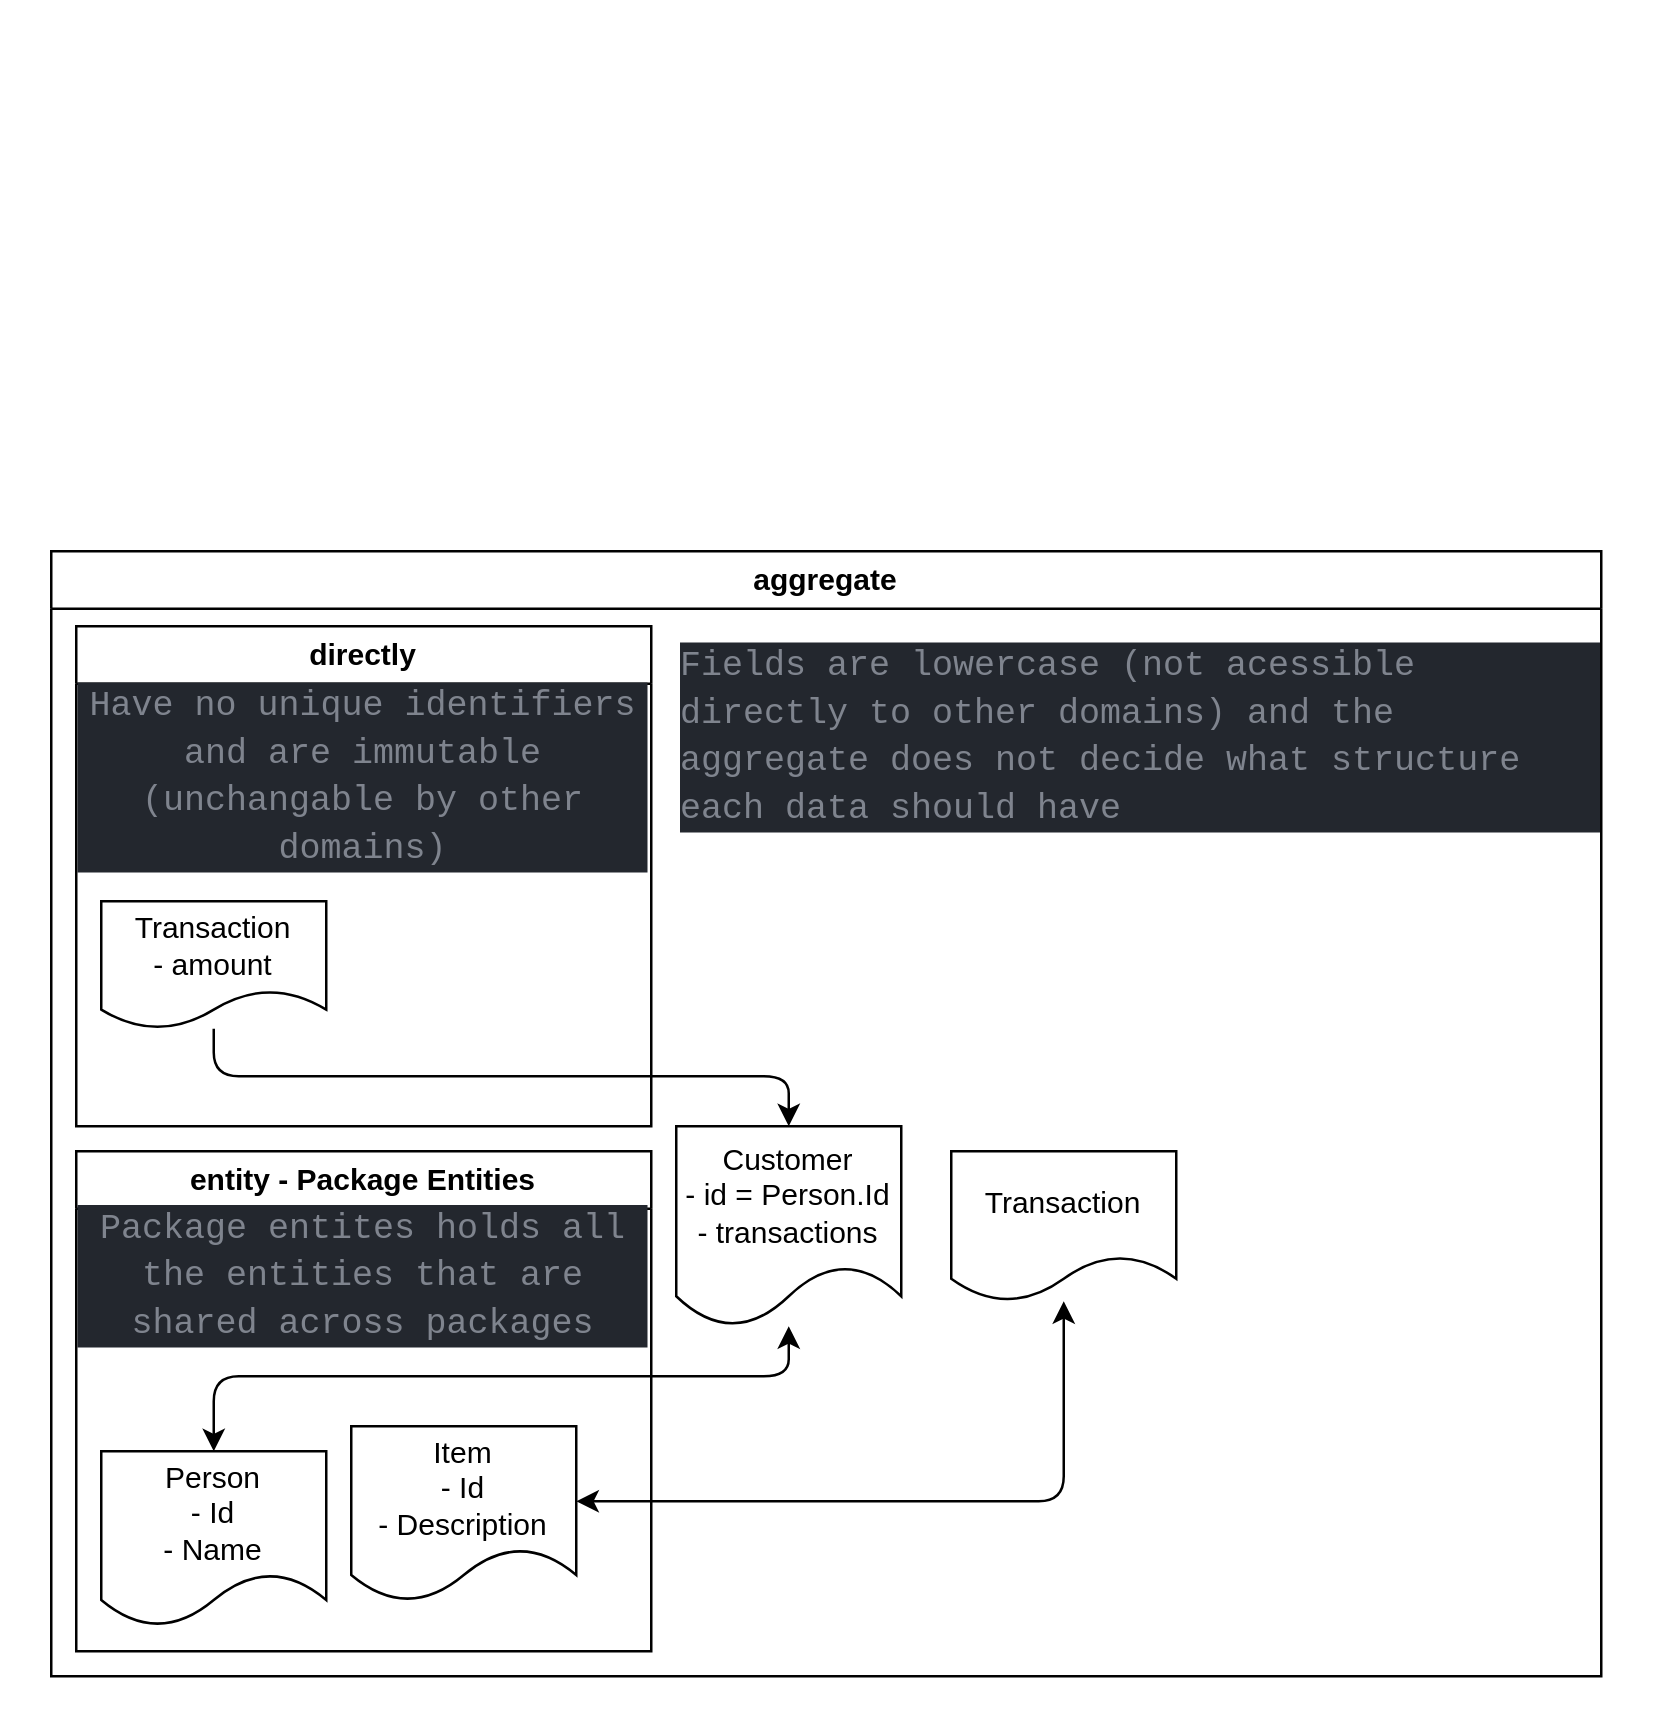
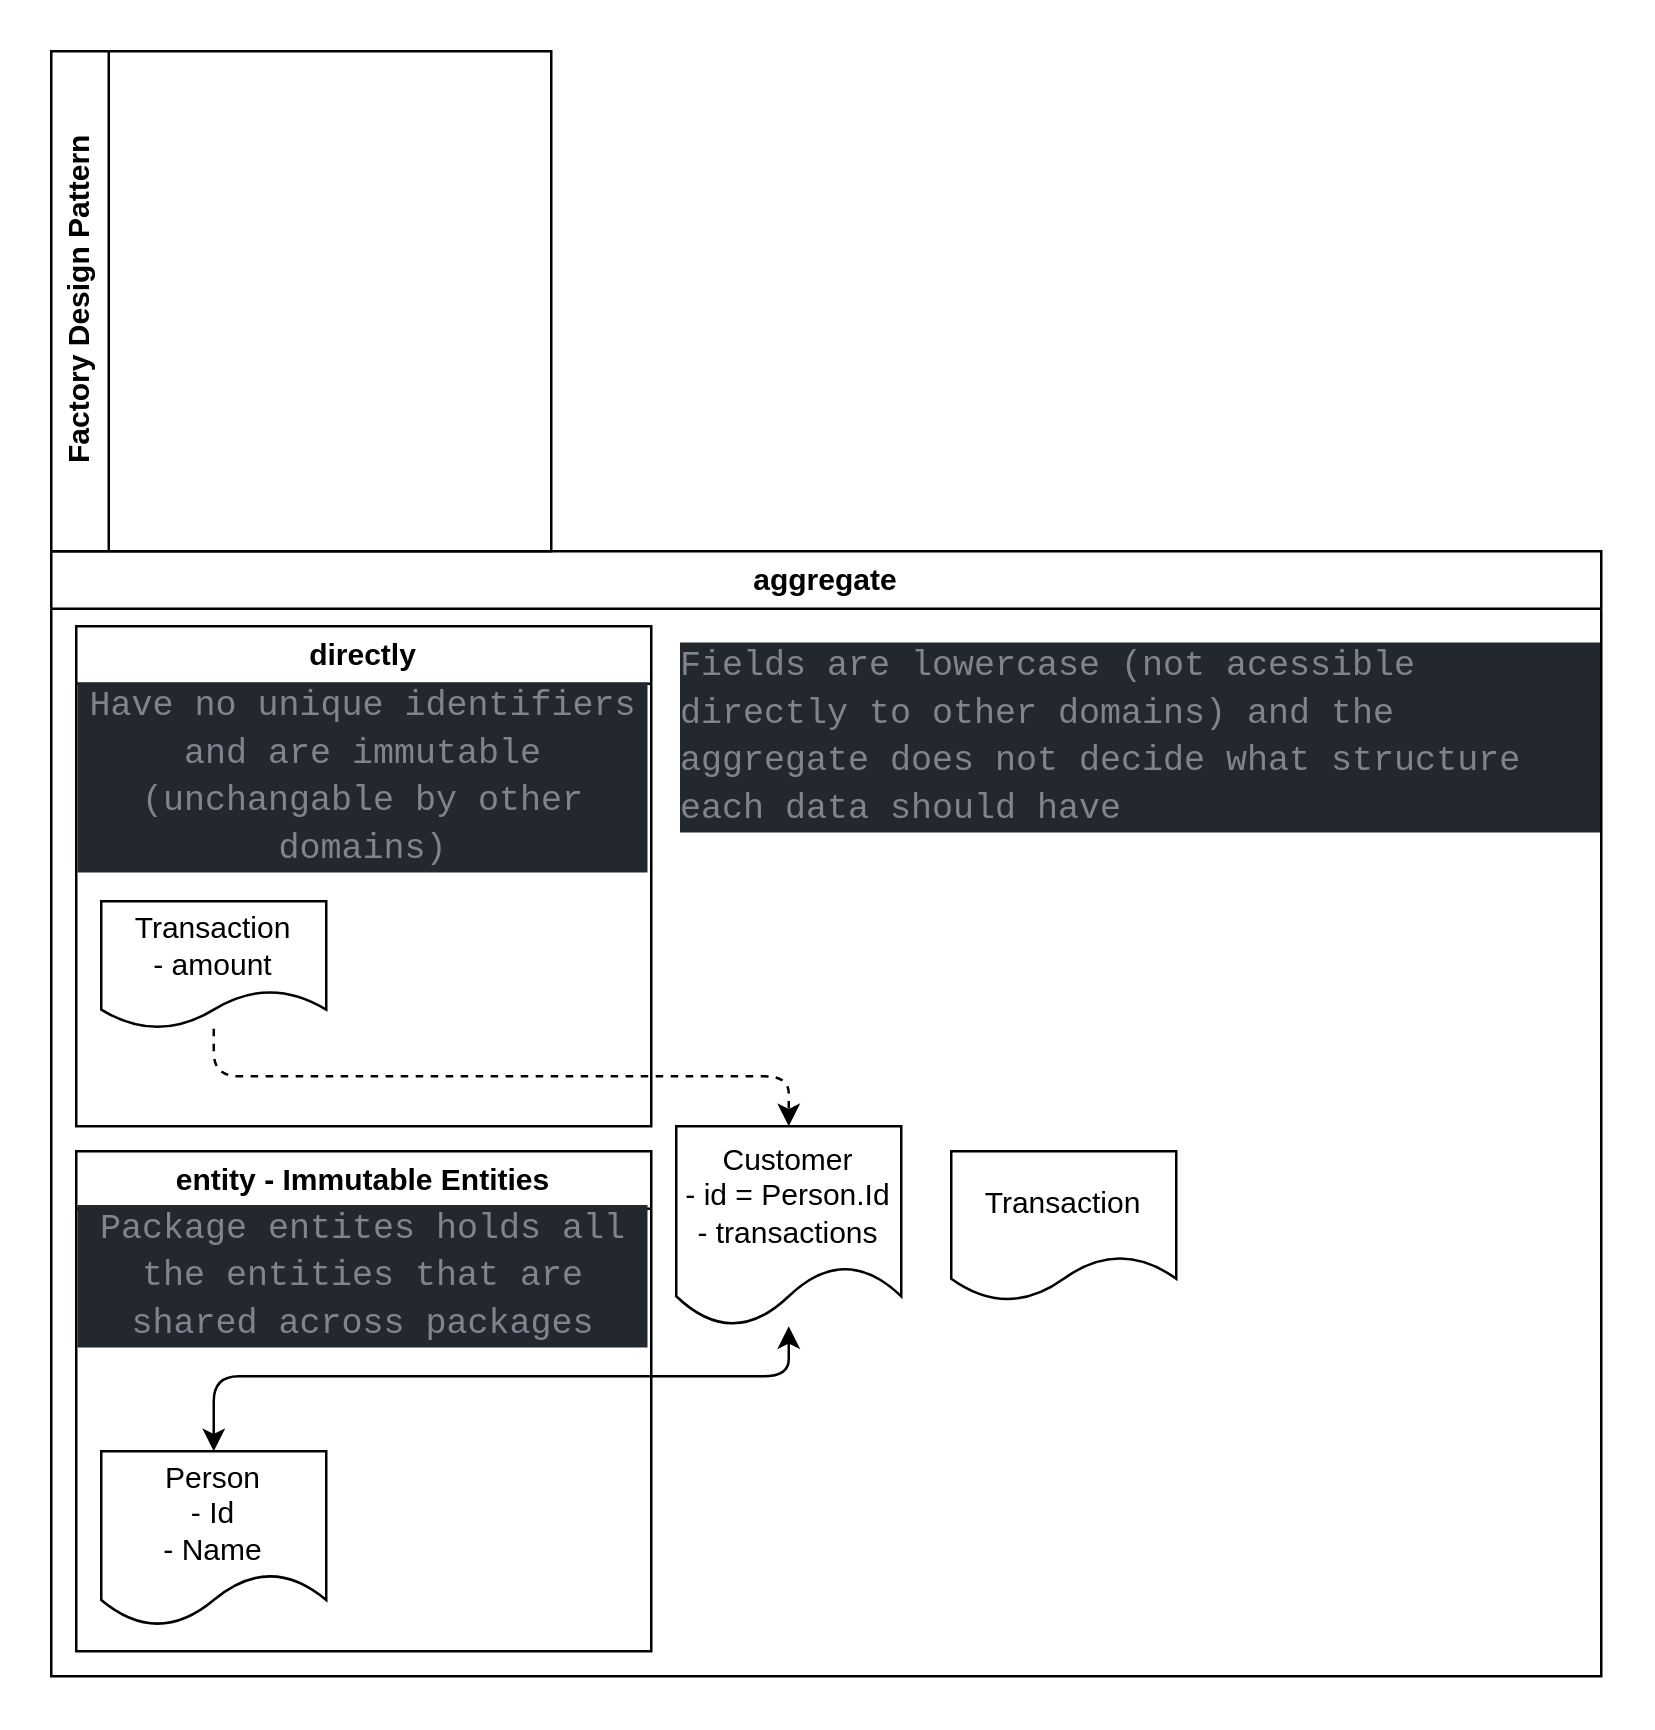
  <mxCell id="0" />
  <mxCell id="1" parent="0" />
- <mxCell id="2" value="entity - Package Entities" style="swimlane;whiteSpace=wrap;html=1;" vertex="1" parent="1"><mxGeometry x="30" y="460" width="230" height="200" as="geometry" /></mxCell>
+ <mxCell id="2" value="entity - Immutable Entities" style="swimlane;whiteSpace=wrap;html=1;" vertex="1" parent="1"><mxGeometry x="30" y="460" width="230" height="200" as="geometry" /></mxCell>
  <mxCell id="3" value="&lt;div style=&quot;color: rgb(171, 178, 191); background-color: rgb(35, 39, 46); font-family: Consolas, &amp;quot;Courier New&amp;quot;, monospace; font-size: 14px; line-height: 19px;&quot;&gt;&lt;span style=&quot;color: #7f848e;&quot;&gt;Package entites holds all the entities that are shared across packages&lt;/span&gt;&lt;/div&gt;" style="text;html=1;strokeColor=none;fillColor=none;align=center;verticalAlign=middle;whiteSpace=wrap;rounded=0;" vertex="1" parent="2"><mxGeometry y="20" width="230" height="60" as="geometry" /></mxCell>
  <mxCell id="4" value="Person&lt;br&gt;- Id&lt;br&gt;- Name" style="shape=document;whiteSpace=wrap;html=1;boundedLbl=1;" vertex="1" parent="2"><mxGeometry x="10" y="120" width="90" height="70" as="geometry" /></mxCell>
- <mxCell id="5" value="Item&lt;br&gt;- Id&lt;br&gt;- Description" style="shape=document;whiteSpace=wrap;html=1;boundedLbl=1;" vertex="1" parent="2"><mxGeometry x="110" y="110" width="90" height="70" as="geometry" /></mxCell>
  <mxCell id="6" value="directly" style="swimlane;whiteSpace=wrap;html=1;" vertex="1" parent="1"><mxGeometry x="30" y="250" width="230" height="200" as="geometry" /></mxCell>
  <mxCell id="7" value="&lt;div style=&quot;color: rgb(171, 178, 191); background-color: rgb(35, 39, 46); font-family: Consolas, &amp;quot;Courier New&amp;quot;, monospace; font-size: 14px; line-height: 19px;&quot;&gt;&lt;span style=&quot;color: #7f848e;&quot;&gt;Have no unique identifiers and are immutable (unchangable by other domains)&lt;/span&gt;&lt;/div&gt;" style="text;html=1;strokeColor=none;fillColor=none;align=center;verticalAlign=middle;whiteSpace=wrap;rounded=0;" vertex="1" parent="6"><mxGeometry y="20" width="230" height="80" as="geometry" /></mxCell>
  <mxCell id="8" value="aggregate" style="swimlane;whiteSpace=wrap;html=1;" vertex="1" parent="1"><mxGeometry x="20" y="220" width="620" height="450" as="geometry" /></mxCell>
  <mxCell id="9" value="Customer&lt;br&gt;- id = Person.Id&lt;br&gt;- transactions" style="shape=document;whiteSpace=wrap;html=1;boundedLbl=1;" vertex="1" parent="8"><mxGeometry x="250" y="230" width="90" height="80" as="geometry" /></mxCell>
  <mxCell id="10" value="Transaction&lt;br&gt;" style="shape=document;whiteSpace=wrap;html=1;boundedLbl=1;" vertex="1" parent="8"><mxGeometry x="360" y="240" width="90" height="60" as="geometry" /></mxCell>
  <mxCell id="11" value="Transaction&lt;br&gt;- amount" style="shape=document;whiteSpace=wrap;html=1;boundedLbl=1;" vertex="1" parent="8"><mxGeometry x="20" y="140" width="90" height="51" as="geometry" /></mxCell>
- <mxCell id="12" style="edgeStyle=orthogonalEdgeStyle;html=1;startArrow=none;startFill=0;" edge="1" parent="8" source="11" target="9"><mxGeometry relative="1" as="geometry"><Array as="points"><mxPoint x="65" y="210" /><mxPoint x="295" y="210" /></Array></mxGeometry></mxCell>
+ <mxCell id="12" style="edgeStyle=orthogonalEdgeStyle;html=1;startArrow=none;startFill=0;dashed=1;" edge="1" parent="8" source="11" target="9"><mxGeometry relative="1" as="geometry"><Array as="points"><mxPoint x="65" y="210" /><mxPoint x="295" y="210" /></Array></mxGeometry></mxCell>
  <mxCell id="13" value="&lt;div style=&quot;color: rgb(171, 178, 191); background-color: rgb(35, 39, 46); font-family: Consolas, &amp;quot;Courier New&amp;quot;, monospace; font-weight: normal; font-size: 14px; line-height: 19px;&quot;&gt;&lt;div&gt;&lt;span style=&quot;color: #7f848e;&quot;&gt;Fields are lowercase (not acessible directly to other domains) and the aggregate does not decide&amp;nbsp;&lt;/span&gt;&lt;span style=&quot;color: rgb(127, 132, 142);&quot;&gt;what structure each data should have&lt;/span&gt;&lt;/div&gt;&lt;/div&gt;" style="text;whiteSpace=wrap;html=1;" vertex="1" parent="8"><mxGeometry x="250" y="30" width="370" height="60" as="geometry" /></mxCell>
  <mxCell id="14" style="edgeStyle=orthogonalEdgeStyle;html=1;entryX=0.5;entryY=0;entryDx=0;entryDy=0;startArrow=classic;startFill=1;" edge="1" parent="1" source="9" target="4"><mxGeometry relative="1" as="geometry"><Array as="points"><mxPoint x="315" y="550" /><mxPoint x="85" y="550" /></Array></mxGeometry></mxCell>
- <mxCell id="15" style="edgeStyle=orthogonalEdgeStyle;html=1;startArrow=classic;startFill=1;" edge="1" parent="1" source="5" target="10"><mxGeometry relative="1" as="geometry"><Array as="points"><mxPoint x="425" y="600" /></Array></mxGeometry></mxCell>
+ <mxCell id="16" value="Factory Design Pattern" style="swimlane;horizontal=0;whiteSpace=wrap;html=1;" vertex="1" parent="1"><mxGeometry x="20" y="20" width="200" height="200" as="geometry" /></mxCell>
